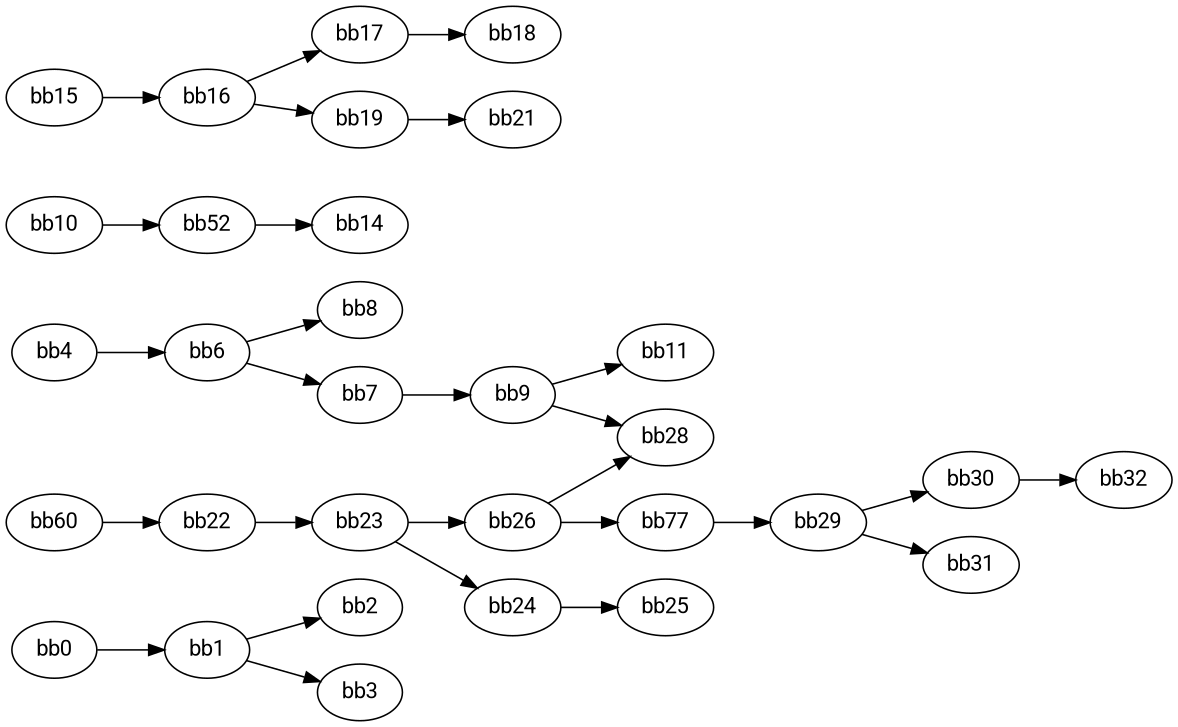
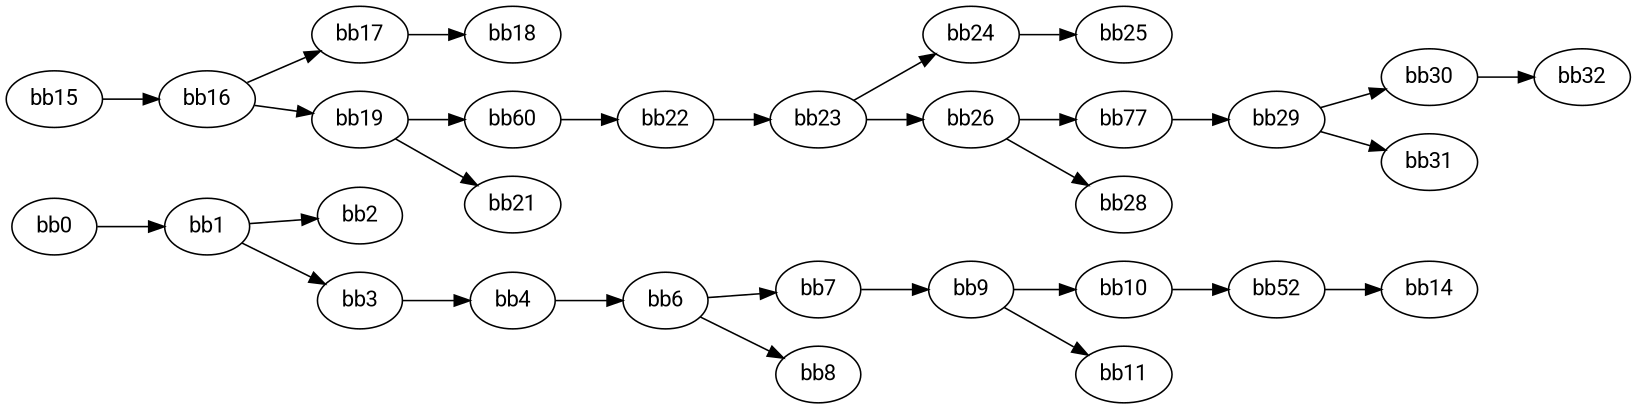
  digraph {
    fontname=Roboto
    rankdir=LR
    node [fontname=Roboto]
    edge [fontname=Roboto]
    n1 [label=bb0]
    n2 [label=bb1]
    n3 [label=bb2]
    n4 [label=bb3]
    n5 [label=bb4]
    n6 [label=bb6]
    n7 [label=bb7]
    n8 [label=bb8]
    n9 [label=bb9]
    n10 [label=bb10]
    n11 [label=bb11]
    n12 [label=bb52]
    n13 [label=bb14]
    n14 [label=bb15]
    n15 [label=bb16]
    n16 [label=bb17]
    n17 [label=bb19]
    n18 [label=bb18]
    n19 [label=bb60]
    n20 [label=bb21]
    n21 [label=bb22]
    n22 [label=bb23]
    n23 [label=bb24]
    n24 [label=bb26]
    n25 [label=bb25]
    n26 [label=bb77]
    n27 [label=bb28]
    n28 [label=bb29]
    n29 [label=bb30]
    n30 [label=bb31]
    n31 [label=bb32]
    n1 -> n2
    n2 -> n3
    n2 -> n4
+   n4 -> n5
    n5 -> n6
    n6 -> n7
    n6 -> n8
    n7 -> n9
-   n9 -> n27
+   n9 -> n10
    n9 -> n11
    n10 -> n12
    n12 -> n13
    n14 -> n15
    n15 -> n16
    n15 -> n17
    n16 -> n18
+   n17 -> n19
    n17 -> n20
    n19 -> n21
    n21 -> n22
    n22 -> n23
    n22 -> n24
    n23 -> n25
    n24 -> n26
    n24 -> n27
    n26 -> n28
    n28 -> n29
    n28 -> n30
    n29 -> n31
  }
